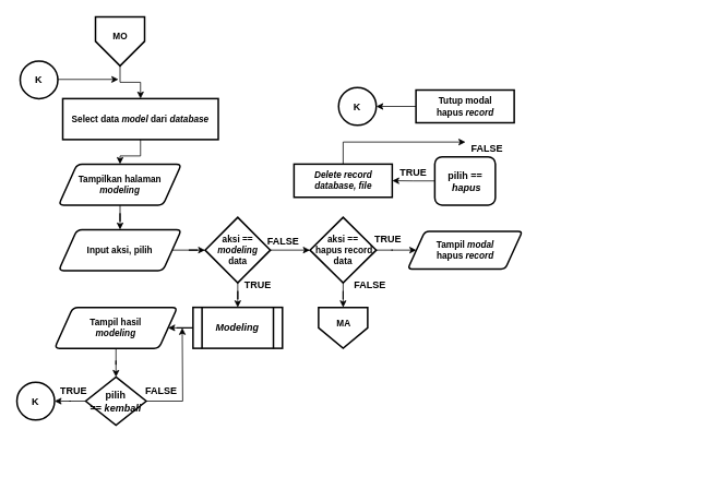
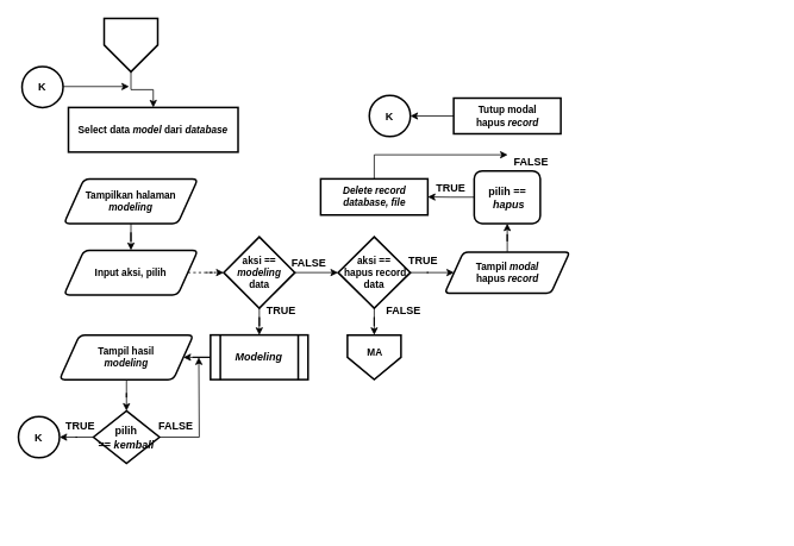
  <mxCell id="0" />
  <mxCell id="1" parent="0" />
  <mxCell id="2" style="edgeStyle=orthogonalEdgeStyle;rounded=0;orthogonalLoop=1;jettySize=auto;html=1;entryX=0.5;entryY=0;entryDx=0;entryDy=0;entryPerimeter=0;fontSize=12;" parent="1" edge="1"><mxGeometry relative="1" as="geometry"><mxPoint x="667" y="550" as="sourcePoint" /><Array as="points"><mxPoint x="667" y="590" /><mxPoint x="767" y="590" /><mxPoint x="767" y="250" /><mxPoint x="867" y="250" /></Array></mxGeometry></mxCell>
  <mxCell id="3" style="edgeStyle=orthogonalEdgeStyle;rounded=0;orthogonalLoop=1;jettySize=auto;html=1;entryX=0.5;entryY=0;entryDx=0;entryDy=0;entryPerimeter=0;fontSize=12;" parent="1" edge="1"><mxGeometry relative="1" as="geometry"><mxPoint x="647" y="520" as="sourcePoint" /><Array as="points"><mxPoint x="647" y="560" /><mxPoint x="747" y="560" /><mxPoint x="747" y="220" /><mxPoint x="847" y="220" /></Array></mxGeometry></mxCell>
  <mxCell id="4" style="edgeStyle=orthogonalEdgeStyle;rounded=0;orthogonalLoop=1;jettySize=auto;html=1;entryX=0.5;entryY=0;entryDx=0;entryDy=0;fontSize=11;" parent="1" source="5" target="10" edge="1"><mxGeometry relative="1" as="geometry" /></mxCell>
  <mxCell id="5" value="" style="verticalLabelPosition=bottom;verticalAlign=top;html=1;shape=offPageConnector;rounded=0;size=0.5;fontStyle=0;strokeWidth=2;" parent="1" vertex="1"><mxGeometry x="116" y="20" width="60" height="60" as="geometry" /></mxCell>
- <mxCell id="6" value="MO" style="text;html=1;align=center;verticalAlign=middle;resizable=0;points=[];autosize=1;fontSize=11;fontStyle=1" parent="1" vertex="1"><mxGeometry x="131" y="34" width="30" height="20" as="geometry" /></mxCell>
  <mxCell id="7" style="edgeStyle=orthogonalEdgeStyle;rounded=0;orthogonalLoop=1;jettySize=auto;html=1;entryX=0.5;entryY=0;entryDx=0;entryDy=0;" parent="1" source="8" target="14" edge="1"><mxGeometry relative="1" as="geometry" /></mxCell>
  <mxCell id="8" value="&lt;b&gt;Tampilkan halaman &lt;br&gt;&lt;i&gt;modeling&lt;/i&gt;&lt;/b&gt;" style="shape=parallelogram;html=1;strokeWidth=2;perimeter=parallelogramPerimeter;whiteSpace=wrap;rounded=1;arcSize=12;size=0.15;fontSize=11;" parent="1" vertex="1"><mxGeometry x="71" y="200" width="150" height="50" as="geometry" /></mxCell>
- <mxCell id="9" style="edgeStyle=orthogonalEdgeStyle;rounded=0;orthogonalLoop=1;jettySize=auto;html=1;entryX=0.5;entryY=0;entryDx=0;entryDy=0;fontSize=11;" parent="1" source="10" target="8" edge="1"><mxGeometry relative="1" as="geometry" /></mxCell>
  <mxCell id="10" value="Select data &lt;i&gt;model&amp;nbsp;&lt;/i&gt;dari &lt;i&gt;database&lt;/i&gt;" style="rounded=1;whiteSpace=wrap;html=1;absoluteArcSize=1;arcSize=0;strokeWidth=2;fontSize=11;fontStyle=1" parent="1" vertex="1"><mxGeometry x="76" y="120" width="190" height="50" as="geometry" /></mxCell>
  <mxCell id="11" value="" style="verticalLabelPosition=bottom;verticalAlign=top;html=1;shape=offPageConnector;rounded=0;size=0.5;fontStyle=0;strokeWidth=2;" parent="1" vertex="1"><mxGeometry x="388.5" y="375" width="60" height="50" as="geometry" /></mxCell>
  <mxCell id="12" value="MA" style="text;html=1;align=center;verticalAlign=middle;resizable=0;points=[];autosize=1;fontSize=11;fontStyle=1" parent="1" vertex="1"><mxGeometry x="403.5" y="385" width="30" height="20" as="geometry" /></mxCell>
- <mxCell id="13" style="edgeStyle=orthogonalEdgeStyle;rounded=0;orthogonalLoop=1;jettySize=auto;html=1;entryX=0;entryY=0.5;entryDx=0;entryDy=0;fontSize=11;" parent="1" source="14" target="17" edge="1"><mxGeometry relative="1" as="geometry" /></mxCell>
+ <mxCell id="13" style="edgeStyle=orthogonalEdgeStyle;rounded=0;orthogonalLoop=1;jettySize=auto;html=1;entryX=0;entryY=0.5;entryDx=0;entryDy=0;fontSize=11;dashed=1;" parent="1" source="14" target="17" edge="1"><mxGeometry relative="1" as="geometry" /></mxCell>
  <mxCell id="14" value="&lt;b&gt;Input aksi, pilih&lt;/b&gt;" style="shape=parallelogram;html=1;strokeWidth=2;perimeter=parallelogramPerimeter;whiteSpace=wrap;rounded=1;arcSize=12;size=0.15;fontSize=11;" parent="1" vertex="1"><mxGeometry x="71" y="280" width="150" height="50" as="geometry" /></mxCell>
  <mxCell id="15" style="edgeStyle=orthogonalEdgeStyle;rounded=0;orthogonalLoop=1;jettySize=auto;html=1;entryX=0.5;entryY=0;entryDx=0;entryDy=0;fontSize=11;" parent="1" source="17" target="19" edge="1"><mxGeometry relative="1" as="geometry" /></mxCell>
  <mxCell id="16" style="edgeStyle=orthogonalEdgeStyle;rounded=0;orthogonalLoop=1;jettySize=auto;html=1;entryX=0;entryY=0.5;entryDx=0;entryDy=0;fontSize=11;" parent="1" source="17" target="22" edge="1"><mxGeometry relative="1" as="geometry" /></mxCell>
  <mxCell id="17" value="&lt;b style=&quot;font-size: 11px&quot;&gt;&lt;font style=&quot;font-size: 11px&quot;&gt;aksi == &lt;i&gt;modeling&lt;/i&gt;&lt;br style=&quot;font-size: 11px&quot;&gt;data&lt;/font&gt;&lt;/b&gt;" style="rhombus;whiteSpace=wrap;html=1;strokeWidth=2;fontSize=11;" parent="1" vertex="1"><mxGeometry x="249.88" y="265" width="79.75" height="80" as="geometry" /></mxCell>
  <mxCell id="18" style="edgeStyle=orthogonalEdgeStyle;rounded=0;orthogonalLoop=1;jettySize=auto;html=1;entryX=1;entryY=0.5;entryDx=0;entryDy=0;fontSize=11;" parent="1" source="19" target="41" edge="1"><mxGeometry relative="1" as="geometry"><mxPoint x="198" y="400" as="targetPoint" /></mxGeometry></mxCell>
  <mxCell id="19" value="&lt;i&gt;&lt;b&gt;&lt;font style=&quot;font-size: 12px&quot;&gt;Modeling&lt;/font&gt;&lt;/b&gt;&lt;/i&gt;" style="shape=process;whiteSpace=wrap;html=1;backgroundOutline=1;strokeWidth=2;fontSize=11;" parent="1" vertex="1"><mxGeometry x="235.14" y="375" width="109.24" height="50" as="geometry" /></mxCell>
  <mxCell id="20" style="edgeStyle=orthogonalEdgeStyle;rounded=0;orthogonalLoop=1;jettySize=auto;html=1;entryX=0.5;entryY=0;entryDx=0;entryDy=0;fontSize=11;" parent="1" source="22" target="11" edge="1"><mxGeometry relative="1" as="geometry" /></mxCell>
  <mxCell id="21" style="edgeStyle=orthogonalEdgeStyle;rounded=0;orthogonalLoop=1;jettySize=auto;html=1;entryX=0;entryY=0.5;entryDx=0;entryDy=0;fontSize=11;" parent="1" source="22" target="24" edge="1"><mxGeometry relative="1" as="geometry" /></mxCell>
  <mxCell id="22" value="&lt;b style=&quot;font-size: 11px&quot;&gt;&lt;font style=&quot;font-size: 11px&quot;&gt;aksi ==&lt;br&gt;&amp;nbsp;hapus record&lt;br style=&quot;font-size: 11px&quot;&gt;data&lt;/font&gt;&lt;/b&gt;" style="rhombus;whiteSpace=wrap;html=1;strokeWidth=2;fontSize=11;" parent="1" vertex="1"><mxGeometry x="378" y="265" width="81" height="80" as="geometry" /></mxCell>
+ <mxCell id="23" style="edgeStyle=orthogonalEdgeStyle;rounded=0;orthogonalLoop=1;jettySize=auto;html=1;entryX=0.5;entryY=1;entryDx=0;entryDy=0;" parent="1" source="24" target="26" edge="1"><mxGeometry relative="1" as="geometry"><mxPoint x="567.5" y="250" as="targetPoint" /></mxGeometry></mxCell>
  <mxCell id="24" value="&lt;b&gt;Tampil &lt;i&gt;modal&lt;/i&gt; &lt;br&gt;hapus&amp;nbsp;&lt;i&gt;record&lt;/i&gt;&lt;/b&gt;" style="shape=parallelogram;html=1;strokeWidth=2;perimeter=parallelogramPerimeter;whiteSpace=wrap;rounded=1;arcSize=10;size=0.15;fontSize=11;" parent="1" vertex="1"><mxGeometry x="497.5" y="282" width="140" height="46" as="geometry" /></mxCell>
  <mxCell id="25" style="edgeStyle=orthogonalEdgeStyle;rounded=0;orthogonalLoop=1;jettySize=auto;html=1;entryX=1;entryY=0.5;entryDx=0;entryDy=0;fontSize=11;" parent="1" source="26" target="28" edge="1"><mxGeometry relative="1" as="geometry" /></mxCell>
  <mxCell id="26" value="&lt;b&gt;&lt;font style=&quot;font-size: 12px&quot;&gt;pilih ==&lt;br&gt;&amp;nbsp;&lt;i&gt;hapus&lt;/i&gt;&lt;/font&gt;&lt;/b&gt;" style="whiteSpace=wrap;html=1;strokeWidth=2;rounded=1;" parent="1" vertex="1"><mxGeometry x="530.5" y="191" width="74" height="59" as="geometry" /></mxCell>
  <mxCell id="27" style="edgeStyle=orthogonalEdgeStyle;rounded=0;orthogonalLoop=1;jettySize=auto;html=1;fontSize=11;exitX=0.5;exitY=0;exitDx=0;exitDy=0;" parent="1" source="28" edge="1"><mxGeometry relative="1" as="geometry"><mxPoint x="568" y="173" as="targetPoint" /><Array as="points"><mxPoint x="419" y="173" /><mxPoint x="568" y="173" /></Array></mxGeometry></mxCell>
  <mxCell id="28" value="&lt;i&gt;Delete&amp;nbsp;&lt;/i&gt;&lt;b&gt;&lt;i&gt;record&lt;/i&gt;&lt;/b&gt;&lt;i&gt;&lt;br&gt;database, file&lt;/i&gt;" style="rounded=1;whiteSpace=wrap;html=1;absoluteArcSize=1;arcSize=0;strokeWidth=2;fontSize=11;fontStyle=1" parent="1" vertex="1"><mxGeometry x="358.5" y="200" width="120" height="40.5" as="geometry" /></mxCell>
  <mxCell id="29" style="edgeStyle=orthogonalEdgeStyle;rounded=0;orthogonalLoop=1;jettySize=auto;html=1;entryX=1;entryY=0.5;entryDx=0;entryDy=0;fontSize=11;" parent="1" source="30" target="31" edge="1"><mxGeometry relative="1" as="geometry" /></mxCell>
  <mxCell id="30" value="Tutup modal&lt;br&gt;hapus&amp;nbsp;&lt;b&gt;&lt;i&gt;record&lt;/i&gt;&lt;/b&gt;" style="rounded=1;whiteSpace=wrap;html=1;absoluteArcSize=1;arcSize=0;strokeWidth=2;fontSize=11;fontStyle=1" parent="1" vertex="1"><mxGeometry x="507.5" y="109.5" width="120" height="40" as="geometry" /></mxCell>
  <mxCell id="31" value="K" style="ellipse;whiteSpace=wrap;html=1;aspect=fixed;strokeWidth=2;fontStyle=1" parent="1" vertex="1"><mxGeometry x="413" y="106.5" width="46" height="46" as="geometry" /></mxCell>
  <mxCell id="32" value="&lt;b&gt;FALSE&lt;/b&gt;" style="text;html=1;align=center;verticalAlign=middle;resizable=0;points=[];autosize=1;" parent="1" vertex="1"><mxGeometry x="569" y="171" width="50" height="20" as="geometry" /></mxCell>
  <mxCell id="33" value="&lt;b&gt;FALSE&lt;/b&gt;" style="text;html=1;align=center;verticalAlign=middle;resizable=0;points=[];autosize=1;" parent="1" vertex="1"><mxGeometry x="320" y="284" width="50" height="20" as="geometry" /></mxCell>
  <mxCell id="34" value="&lt;b&gt;TRUE&lt;/b&gt;" style="text;html=1;align=center;verticalAlign=middle;resizable=0;points=[];autosize=1;" parent="1" vertex="1"><mxGeometry x="289" y="338" width="50" height="20" as="geometry" /></mxCell>
  <mxCell id="35" value="&lt;b&gt;TRUE&lt;/b&gt;" style="text;html=1;align=center;verticalAlign=middle;resizable=0;points=[];autosize=1;" parent="1" vertex="1"><mxGeometry x="478.5" y="200.5" width="50" height="20" as="geometry" /></mxCell>
  <mxCell id="36" style="edgeStyle=orthogonalEdgeStyle;rounded=0;orthogonalLoop=1;jettySize=auto;html=1;fontSize=11;" parent="1" source="37" edge="1"><mxGeometry relative="1" as="geometry"><mxPoint x="144" y="96.5" as="targetPoint" /></mxGeometry></mxCell>
  <mxCell id="37" value="K" style="ellipse;whiteSpace=wrap;html=1;aspect=fixed;strokeWidth=2;fontStyle=1" parent="1" vertex="1"><mxGeometry x="24" y="74" width="46" height="46" as="geometry" /></mxCell>
  <mxCell id="38" value="&lt;b&gt;TRUE&lt;/b&gt;" style="text;html=1;align=center;verticalAlign=middle;resizable=0;points=[];autosize=1;" parent="1" vertex="1"><mxGeometry x="447.5" y="282" width="50" height="20" as="geometry" /></mxCell>
  <mxCell id="39" value="&lt;b&gt;FALSE&lt;/b&gt;" style="text;html=1;align=center;verticalAlign=middle;resizable=0;points=[];autosize=1;" parent="1" vertex="1"><mxGeometry x="426" y="338" width="50" height="20" as="geometry" /></mxCell>
  <mxCell id="40" style="edgeStyle=orthogonalEdgeStyle;rounded=0;orthogonalLoop=1;jettySize=auto;html=1;entryX=0.5;entryY=0;entryDx=0;entryDy=0;fontSize=11;" parent="1" source="41" target="44" edge="1"><mxGeometry relative="1" as="geometry" /></mxCell>
  <mxCell id="41" value="&lt;b&gt;Tampil hasil &lt;br&gt;&lt;i&gt;modeling&lt;/i&gt;&lt;/b&gt;" style="shape=parallelogram;html=1;strokeWidth=2;perimeter=parallelogramPerimeter;whiteSpace=wrap;rounded=1;arcSize=12;size=0.15;fontSize=11;" parent="1" vertex="1"><mxGeometry x="66" y="375" width="150" height="50" as="geometry" /></mxCell>
  <mxCell id="42" style="edgeStyle=orthogonalEdgeStyle;rounded=0;orthogonalLoop=1;jettySize=auto;html=1;fontSize=11;" parent="1" source="44" target="45" edge="1"><mxGeometry relative="1" as="geometry" /></mxCell>
  <mxCell id="43" style="edgeStyle=orthogonalEdgeStyle;rounded=0;orthogonalLoop=1;jettySize=auto;html=1;fontSize=11;" parent="1" source="44" edge="1"><mxGeometry relative="1" as="geometry"><mxPoint x="222" y="400" as="targetPoint" /></mxGeometry></mxCell>
  <mxCell id="44" value="&lt;b&gt;&lt;font style=&quot;font-size: 12px&quot;&gt;pilih ==&amp;nbsp;&lt;i&gt;kembali&lt;/i&gt;&lt;/font&gt;&lt;/b&gt;" style="rhombus;whiteSpace=wrap;html=1;strokeWidth=2;" parent="1" vertex="1"><mxGeometry x="104" y="460" width="74" height="59" as="geometry" /></mxCell>
  <mxCell id="45" value="K" style="ellipse;whiteSpace=wrap;html=1;aspect=fixed;strokeWidth=2;fontStyle=1" parent="1" vertex="1"><mxGeometry x="20" y="466.5" width="46" height="46" as="geometry" /></mxCell>
  <mxCell id="46" value="&lt;b&gt;FALSE&lt;/b&gt;" style="text;html=1;align=center;verticalAlign=middle;resizable=0;points=[];autosize=1;" parent="1" vertex="1"><mxGeometry x="171" y="466.5" width="50" height="20" as="geometry" /></mxCell>
  <mxCell id="47" value="&lt;b&gt;TRUE&lt;/b&gt;" style="text;html=1;align=center;verticalAlign=middle;resizable=0;points=[];autosize=1;" parent="1" vertex="1"><mxGeometry x="64" y="466.5" width="50" height="20" as="geometry" /></mxCell>
